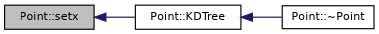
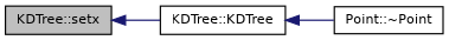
  digraph {
    rankdir=LR
    node [color=black fontname=Helvetica fontsize=10 shape=record]
    edge [color=midnightblue dir=back fontname=Helvetica fontsize=10 labelfontname=Helvetica labelfontsize=10 style=solid]
-   n1 [fillcolor=grey75 fontcolor=black height=0.2 label="Point::setx" style=filled width=0.4]
-   n2 [height=0.2 label="Point::KDTree" width=0.4]
+   n1 [fillcolor=grey75 fontcolor=black height=0.2 label="KDTree::setx" style=filled width=0.4]
+   n2 [height=0.2 label="KDTree::KDTree" width=0.4]
    n3 [height=0.2 label="Point::~Point" width=0.4]
    n1 -> n2
    n2 -> n3
  }
